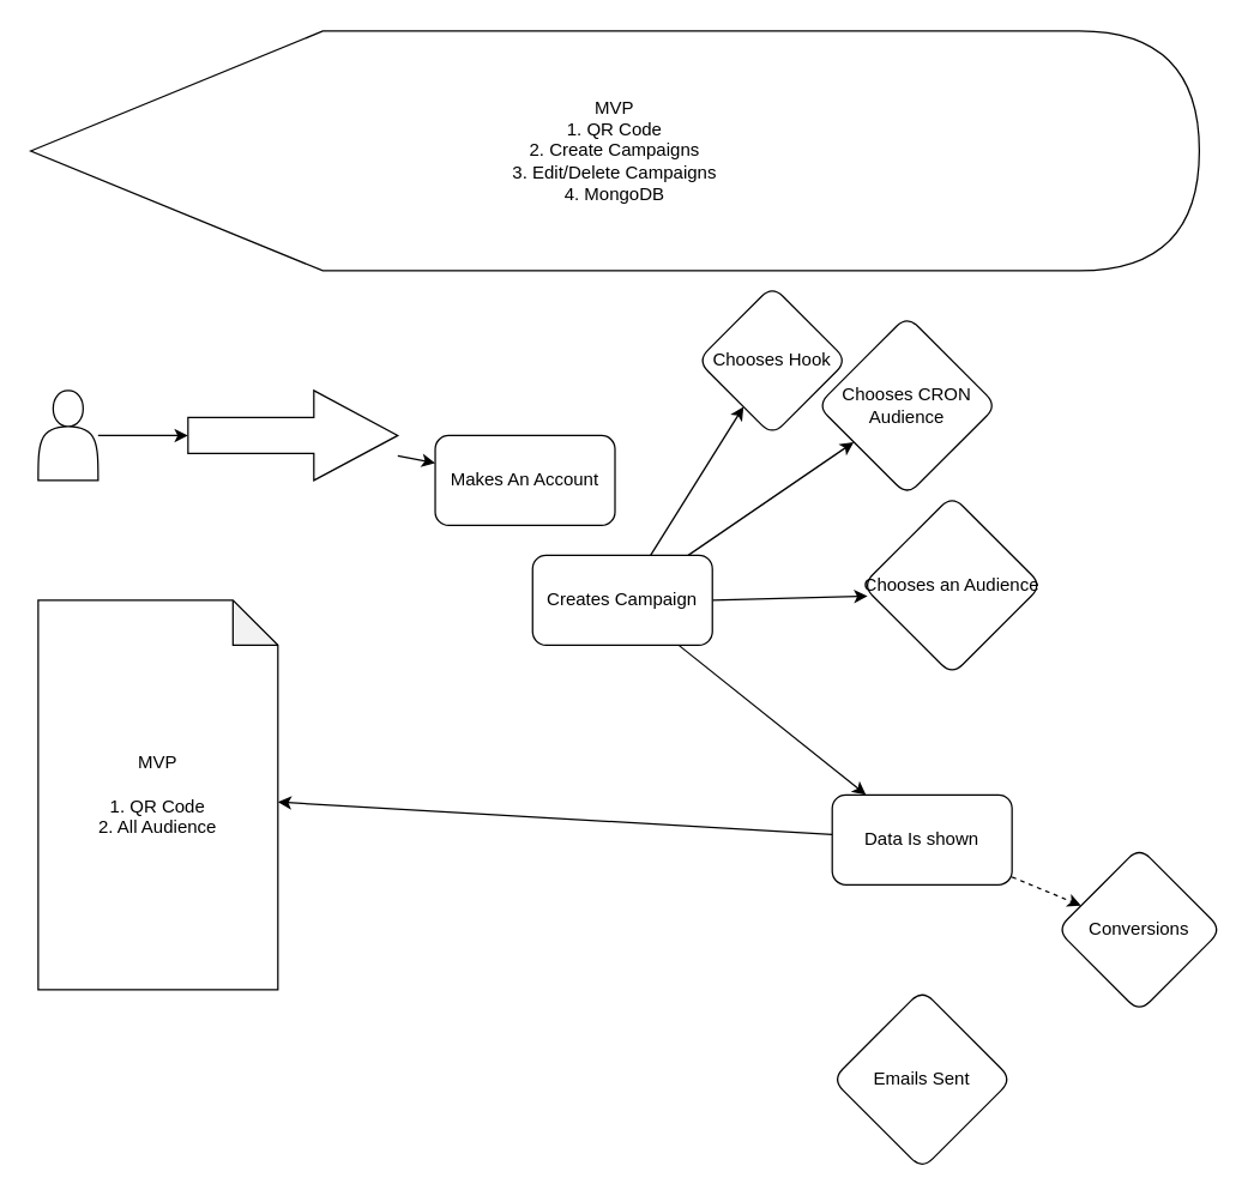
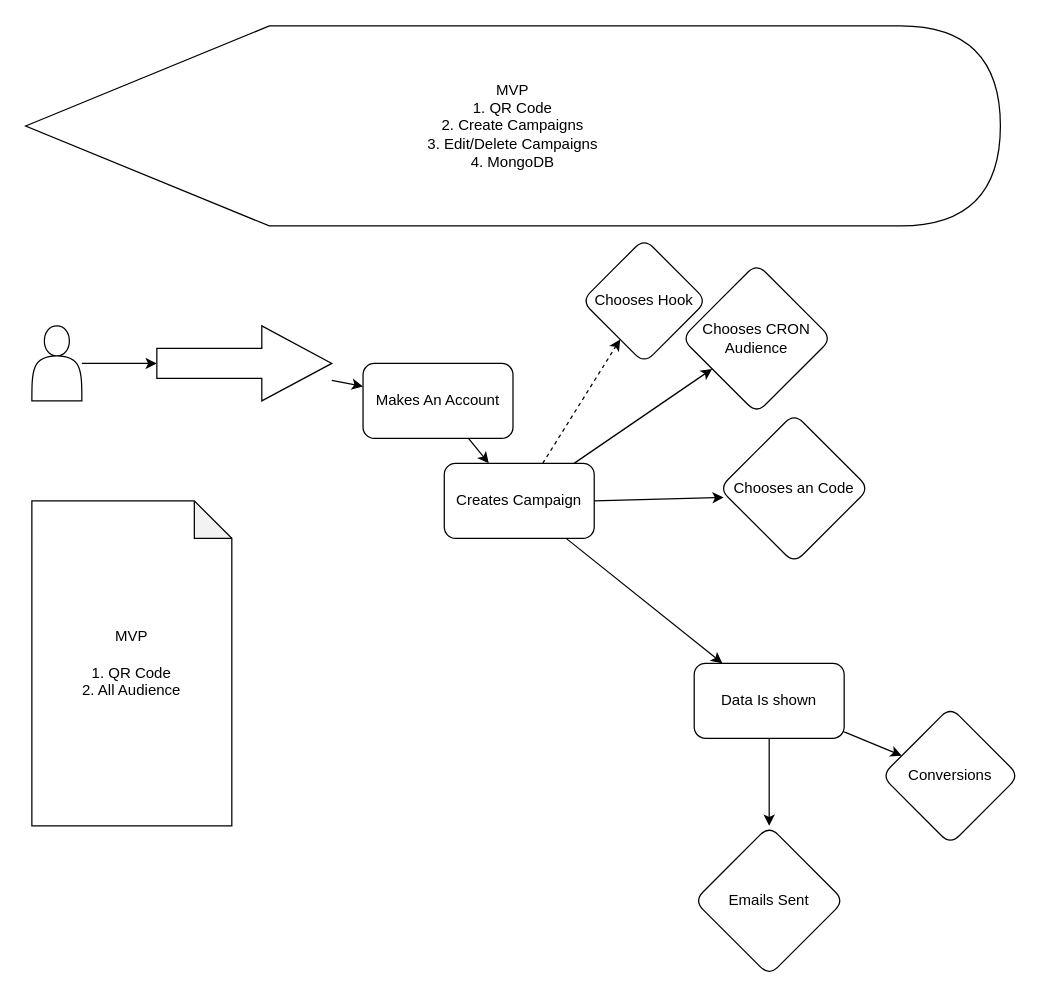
  <mxCell id="0" />
  <mxCell id="1" parent="0" />
  <mxCell id="2" value="" style="edgeStyle=none;html=1;" parent="1" source="3" target="5" edge="1"><mxGeometry relative="1" as="geometry" /></mxCell>
  <mxCell id="3" value="" style="shape=actor;whiteSpace=wrap;html=1;" parent="1" vertex="1"><mxGeometry x="25" y="260" width="40" height="60" as="geometry" /></mxCell>
  <mxCell id="4" value="" style="edgeStyle=none;html=1;" parent="1" source="5" target="7" edge="1"><mxGeometry relative="1" as="geometry" /></mxCell>
  <mxCell id="5" value="" style="shape=singleArrow;whiteSpace=wrap;html=1;arrowWidth=0.4;arrowSize=0.4;" parent="1" vertex="1"><mxGeometry x="125" y="260" width="140" height="60" as="geometry" /></mxCell>
+ <mxCell id="6" value="" style="edgeStyle=none;html=1;startArrow=none;" parent="1" source="7" target="12" edge="1"><mxGeometry relative="1" as="geometry"><mxPoint x="155" y="400" as="sourcePoint" /></mxGeometry></mxCell>
  <mxCell id="7" value="Makes An Account" style="rounded=1;whiteSpace=wrap;html=1;" parent="1" vertex="1"><mxGeometry x="290" y="290" width="120" height="60" as="geometry" /></mxCell>
- <mxCell id="8" value="" style="edgeStyle=none;html=1;" parent="1" source="12" target="13" edge="1"><mxGeometry relative="1" as="geometry" /></mxCell>
+ <mxCell id="8" value="" style="edgeStyle=none;html=1;dashed=1;" parent="1" source="12" target="13" edge="1"><mxGeometry relative="1" as="geometry" /></mxCell>
  <mxCell id="9" value="" style="edgeStyle=none;html=1;" parent="1" source="12" target="14" edge="1"><mxGeometry relative="1" as="geometry" /></mxCell>
  <mxCell id="10" value="" style="edgeStyle=none;html=1;" parent="1" source="12" target="17" edge="1"><mxGeometry relative="1" as="geometry" /></mxCell>
  <mxCell id="11" style="edgeStyle=none;html=1;exitX=1;exitY=0.5;exitDx=0;exitDy=0;entryX=0.03;entryY=0.561;entryDx=0;entryDy=0;entryPerimeter=0;" parent="1" source="12" target="21" edge="1"><mxGeometry relative="1" as="geometry" /></mxCell>
  <mxCell id="12" value="Creates Campaign" style="rounded=1;whiteSpace=wrap;html=1;" parent="1" vertex="1"><mxGeometry x="355" y="370" width="120" height="60" as="geometry" /></mxCell>
  <mxCell id="13" value="Chooses Hook" style="rhombus;whiteSpace=wrap;html=1;rounded=1;" parent="1" vertex="1"><mxGeometry x="465" y="190" width="100" height="100" as="geometry" /></mxCell>
  <mxCell id="14" value="Chooses CRON Audience" style="rhombus;whiteSpace=wrap;html=1;rounded=1;" parent="1" vertex="1"><mxGeometry x="545" y="210" width="120" height="120" as="geometry" /></mxCell>
- <mxCell id="15" value="" style="edgeStyle=none;html=1;" parent="1" source="17" target="22" edge="1"><mxGeometry relative="1" as="geometry" /></mxCell>
- <mxCell id="16" value="" style="edgeStyle=none;html=1;dashed=1;" parent="1" source="17" target="18" edge="1"><mxGeometry relative="1" as="geometry" /></mxCell>
+ <mxCell id="15" value="" style="edgeStyle=none;html=1;" parent="1" source="17" target="19" edge="1"><mxGeometry relative="1" as="geometry" /></mxCell>
+ <mxCell id="16" value="" style="edgeStyle=none;html=1;" parent="1" source="17" target="18" edge="1"><mxGeometry relative="1" as="geometry" /></mxCell>
  <mxCell id="17" value="Data Is shown" style="rounded=1;whiteSpace=wrap;html=1;" parent="1" vertex="1"><mxGeometry x="555" y="530" width="120" height="60" as="geometry" /></mxCell>
  <mxCell id="18" value="Conversions&lt;br&gt;" style="rhombus;whiteSpace=wrap;html=1;rounded=1;" parent="1" vertex="1"><mxGeometry x="705" y="565" width="110" height="110" as="geometry" /></mxCell>
  <mxCell id="19" value="Emails Sent" style="rhombus;whiteSpace=wrap;html=1;rounded=1;" parent="1" vertex="1"><mxGeometry x="555" y="660" width="120" height="120" as="geometry" /></mxCell>
  <mxCell id="20" value="MVP&lt;br&gt;1. QR Code&lt;br&gt;2. Create Campaigns&lt;br&gt;3. Edit/Delete Campaigns&lt;br&gt;4. MongoDB" style="shape=display;whiteSpace=wrap;html=1;" parent="1" vertex="1"><mxGeometry x="20" y="20" width="780" height="160" as="geometry" /></mxCell>
- <mxCell id="21" value="Chooses an Audience" style="rhombus;whiteSpace=wrap;html=1;rounded=1;" parent="1" vertex="1"><mxGeometry x="575" y="330" width="120" height="120" as="geometry" /></mxCell>
+ <mxCell id="21" value="Chooses an Code" style="rhombus;whiteSpace=wrap;html=1;rounded=1;" parent="1" vertex="1"><mxGeometry x="575" y="330" width="120" height="120" as="geometry" /></mxCell>
  <mxCell id="22" value="MVP&lt;br&gt;&lt;br&gt;1. QR Code&lt;br&gt;2. All Audience" style="shape=note;whiteSpace=wrap;html=1;backgroundOutline=1;darkOpacity=0.05;align=center;" parent="1" vertex="1"><mxGeometry x="25" y="400" width="160" height="260" as="geometry" /></mxCell>
